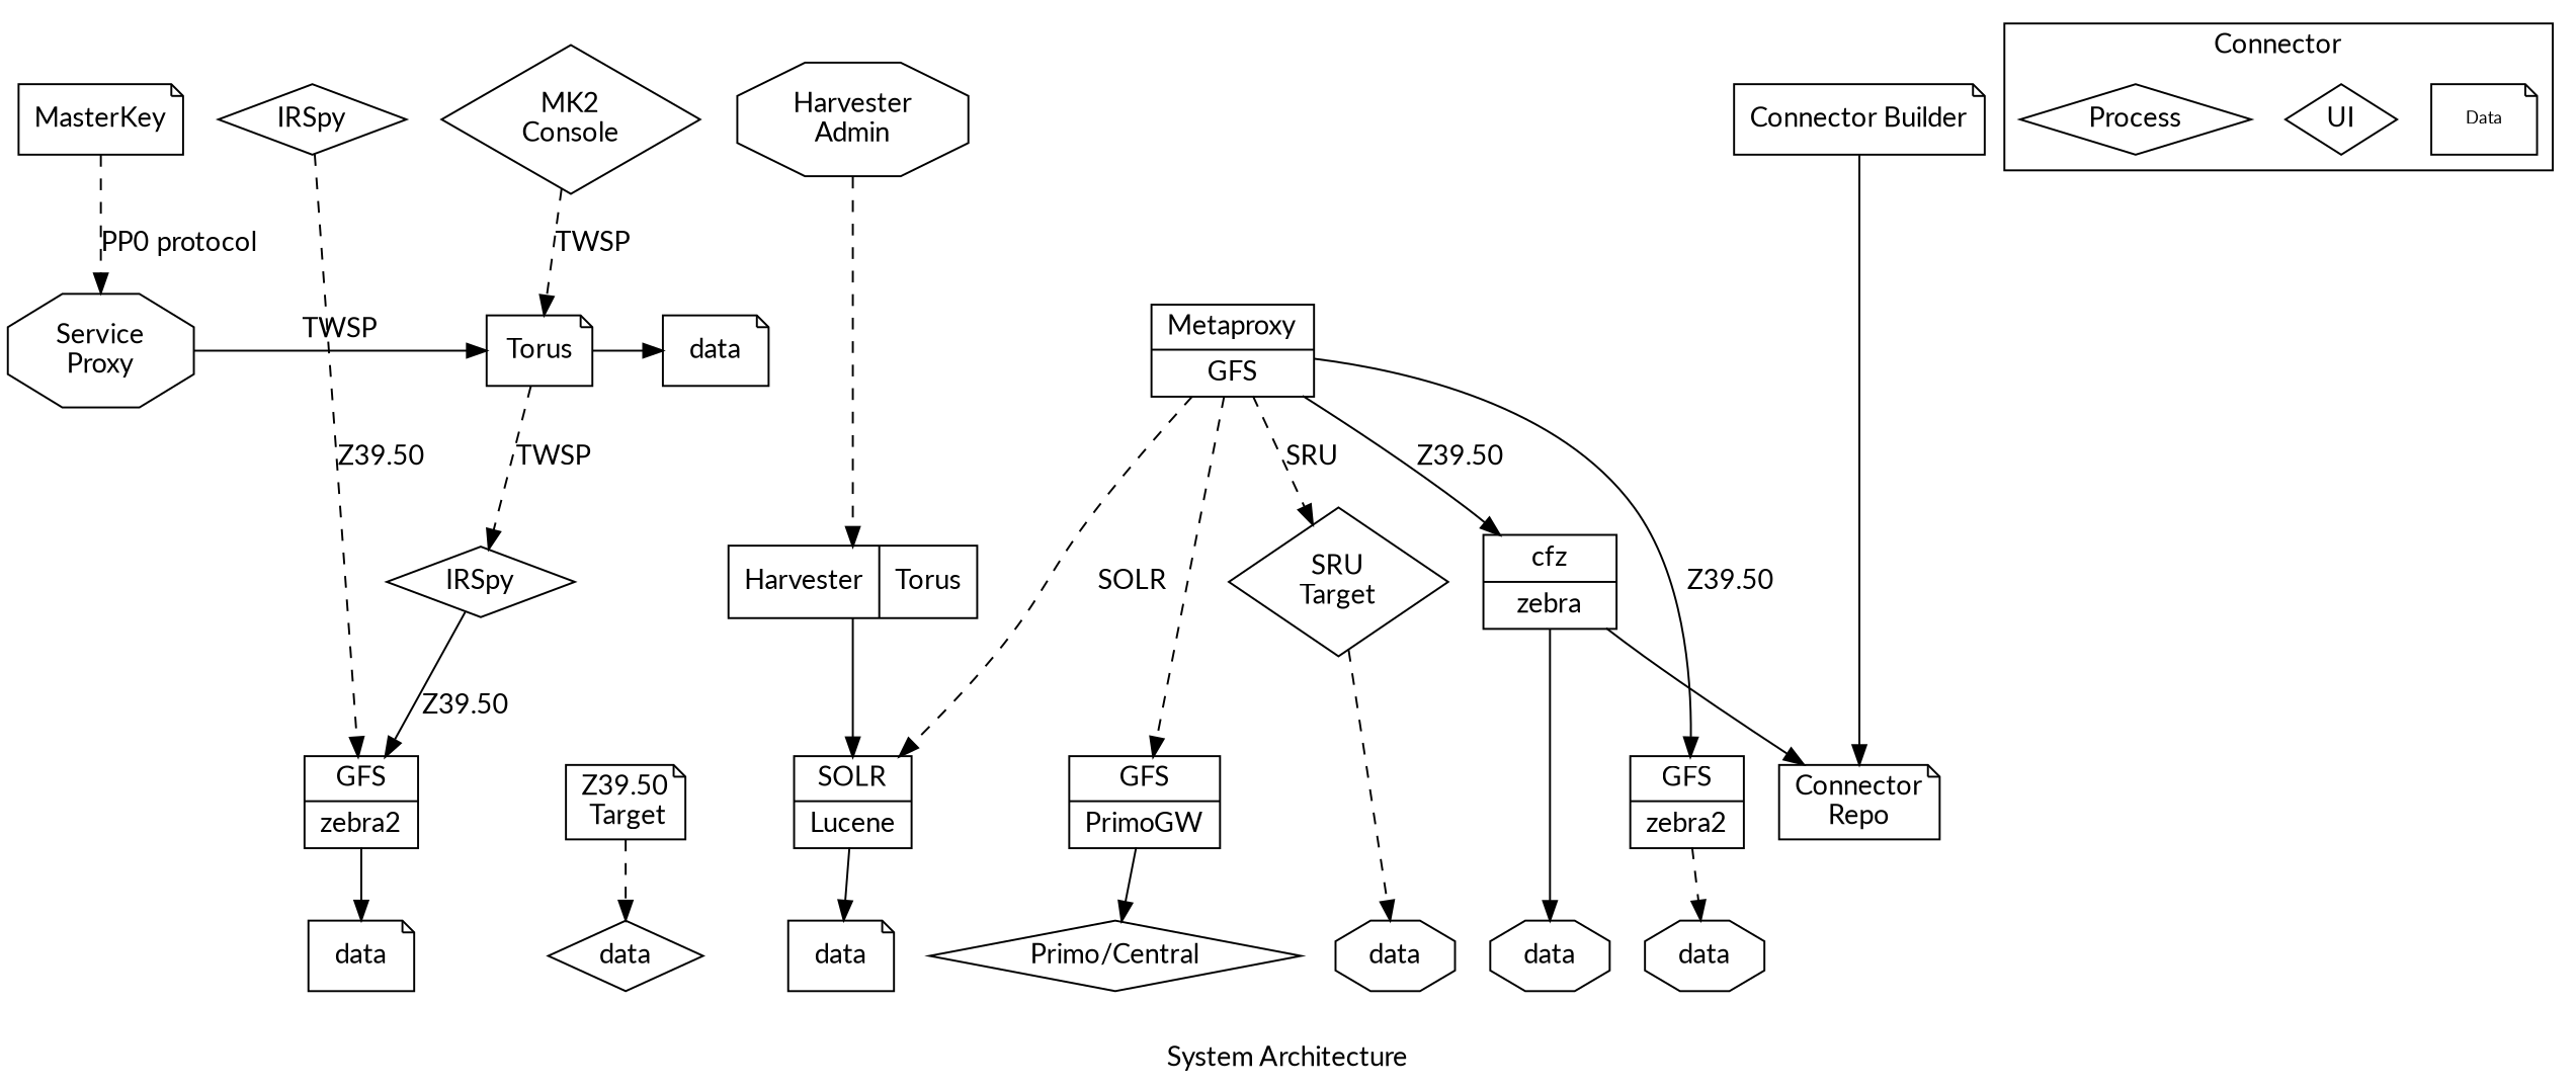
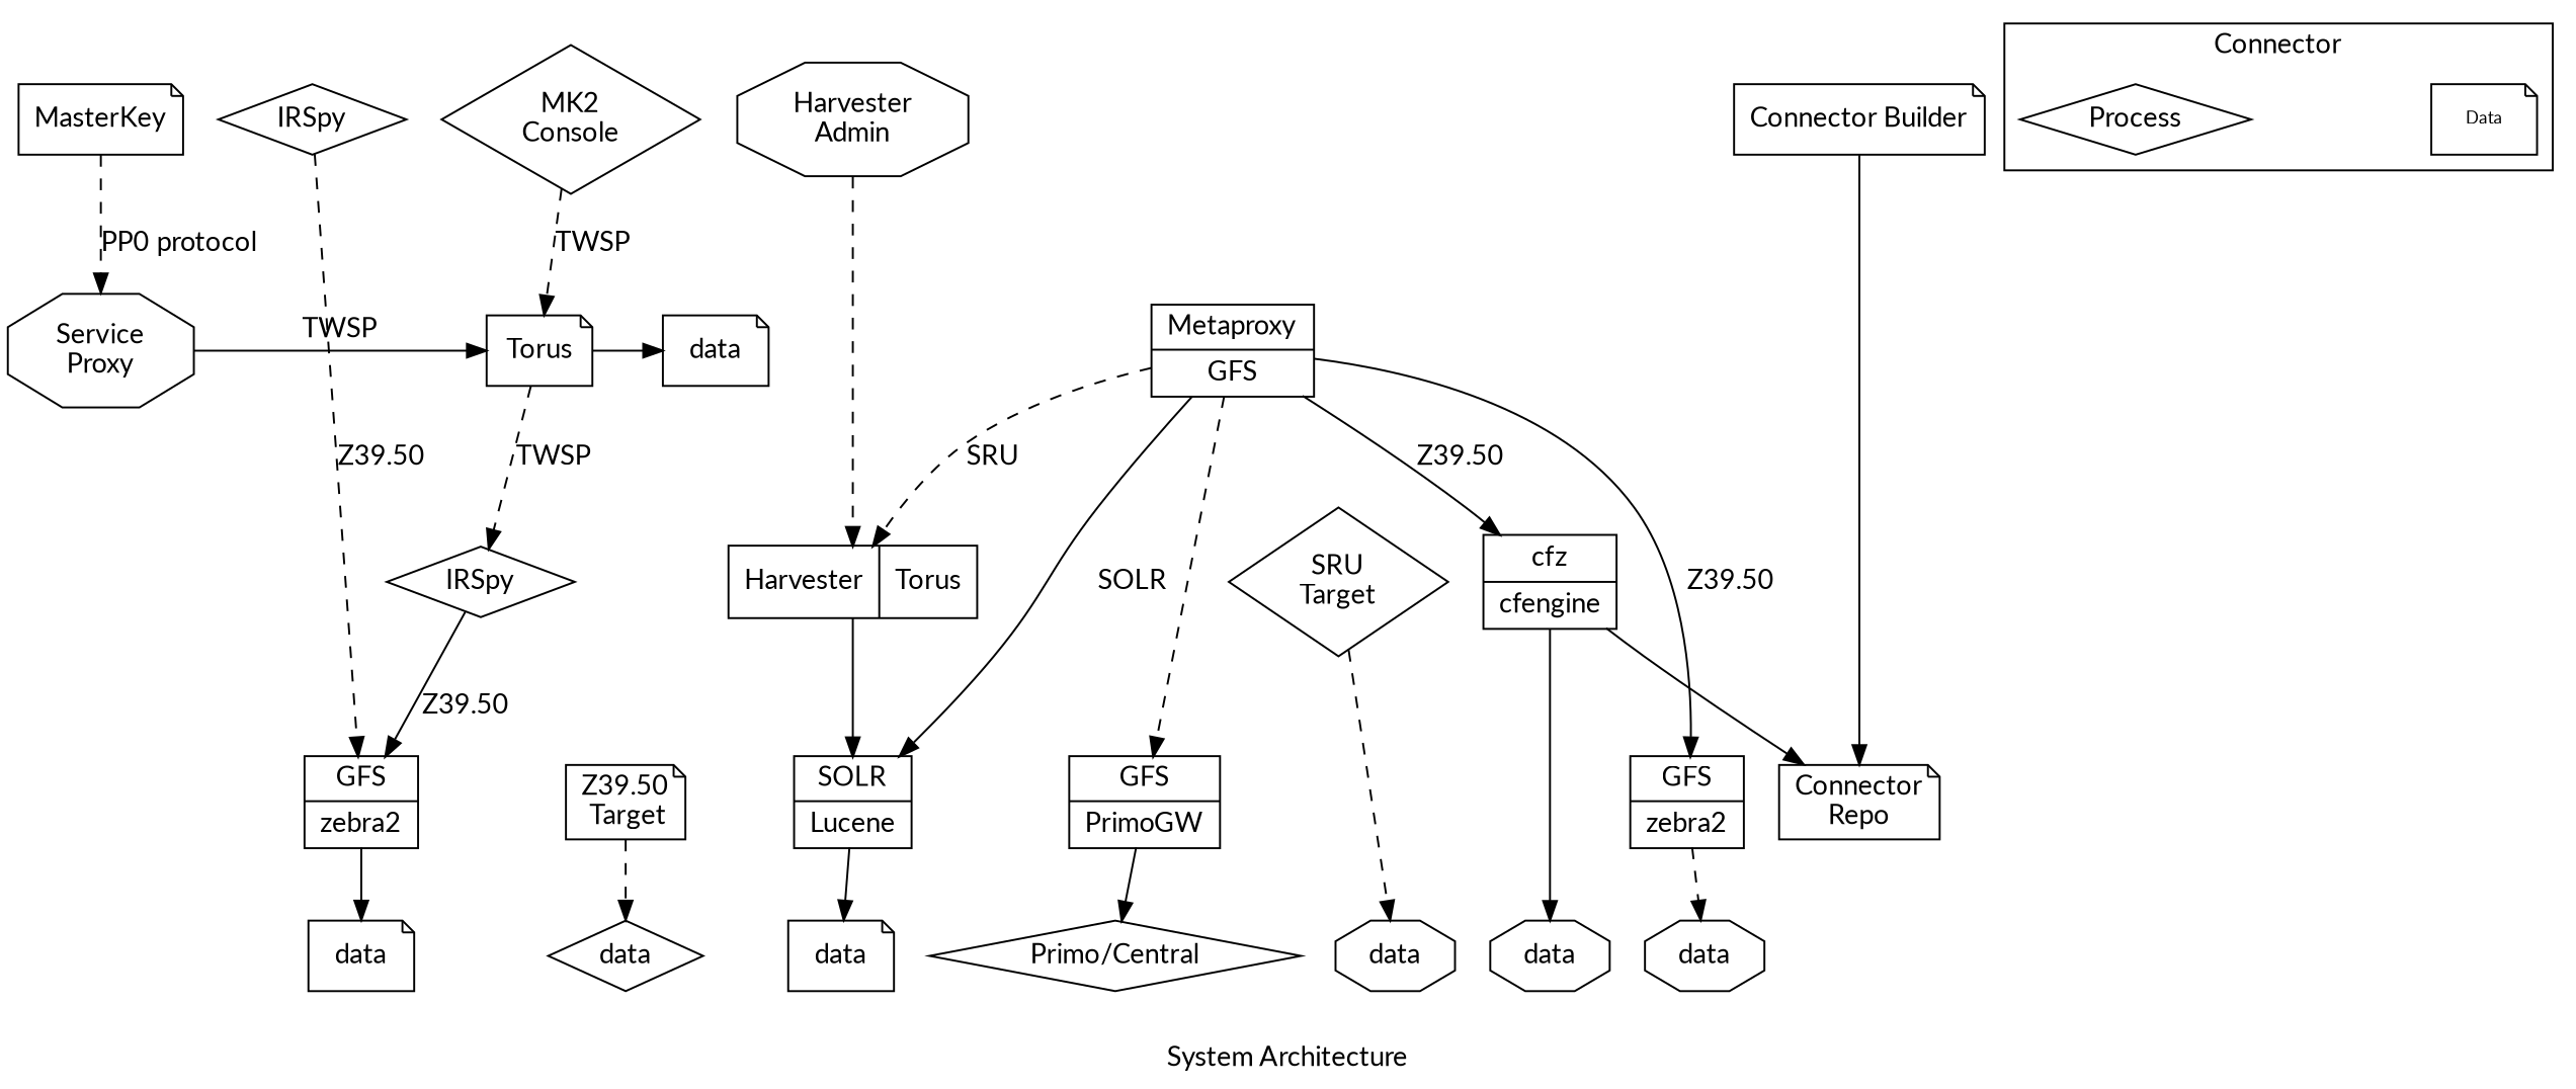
  digraph {
    fontname=Lato
    label="System Architecture"
    node [fontname=Lato shape=note]
    edge [fontname=Lato style=solid]
    n1 [label="Service\nProxy" shape=octagon]
    Torus
    n3 [label=data]
    n4 [label="{GFS |<z2> zebra2}" shape=record]
    n5 [label="Z39.50\n Target"]
    n6 [label="{GFS |<z3> PrimoGW}" shape=record]
    n7 [label="{GFS |<z2> zebra2}" shape=record]
    n8 [label="{SOLR|Lucene}" shape=record]
    n9 [label=data shape=diamond]
    n10 [label=data shape=octagon]
    n11 [label=data shape=octagon]
    n12 [label="Primo/Central" shape=diamond]
    n13 [label=data shape=octagon]
    n14 [label=data]
    Data [fontsize=9]
-   UI [shape=diamond]
    Process [shape=diamond]
    n18 [label="Connector Builder"]
    n19 [label=MasterKey]
    n20 [label="MK2\nConsole" shape=diamond]
    IRSpy [shape=diamond]
    n22 [label="Harvester\nAdmin" shape=octagon]
    n23 [label=IRSpy shape=diamond]
    n24 [label=data]
    n25 [label="Connector\nRepo"]
    n26 [label="Harvester|<T4> Torus" shape=record]
    n27 [label="{Metaproxy|GFS}" shape=record]
-   n28 [label="{cfz | zebra}" shape=record]
+   n28 [label="{cfz | cfengine}" shape=record]
    n29 [label="SRU\nTarget" shape=diamond]
    subgraph sub_1 {
      rank=same
      n1
      Torus
      n3
    }
    subgraph sub_2 {
      rank=same
      n4
      n5
      n6
      n7
      n8
    }
    subgraph sub_3 {
      rank=same
      n9
      n10
      n11
      n12
      n13
      n14
    }
    subgraph cluster_4 {
      label=Connector
      Data
-     UI
      Process
    }
    subgraph sub_5 {
      rank=same
      n18
      n19
      n20
      IRSpy
      n22
    }
    n1 -> Torus [label=TWSP]
    Torus -> n3
    Torus -> n23 [label=TWSP style=dashed]
    n4 -> n24
    n5 -> n9 [style=dashed]
    n6 -> n12
    n7 -> n13 [style=dashed]
    n8 -> n14
    n18 -> n25
    n19 -> n1 [label="PP0 protocol" style=dashed]
    n20 -> Torus [label=TWSP style=dashed]
    IRSpy -> n4 [label="Z39.50" style=dashed]
    n22 -> n26 [style=dashed]
    n23 -> n4 [label="Z39.50"]
    n26 -> n8
    n27 -> n6 [style=dashed]
    n27 -> n7 [label="Z39.50"]
-   n27 -> n8 [label=SOLR style=dashed]
+   n27 -> n8 [label=SOLR]
    n27 -> n28 [label="Z39.50"]
-   n27 -> n29 [label=SRU style=dashed]
+   n27 -> n26 [label=SRU style=dashed]
    n28 -> n11
    n28 -> n25
    n29 -> n10 [style=dashed]
  }
